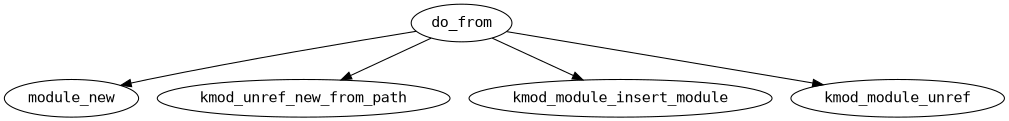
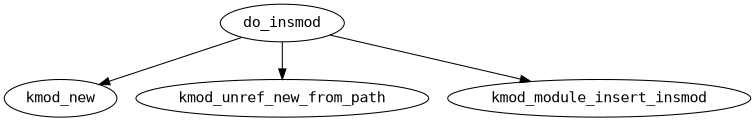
  digraph {
    fontname="DejaVu Sans Mono"
    node [fontname="DejaVu Sans Mono"]
    edge [fontname="DejaVu Sans Mono"]
-   do_insmod [label=do_from]
-   kmod_new [label=module_new]
+   do_insmod
+   kmod_new
    n3 [label=kmod_unref_new_from_path]
-   kmod_module_insert_module
-   kmod_module_unref
+   kmod_module_insert_module [label=kmod_module_insert_insmod]
    do_insmod -> kmod_new
    do_insmod -> n3
    do_insmod -> kmod_module_insert_module
-   do_insmod -> kmod_module_unref
  }
